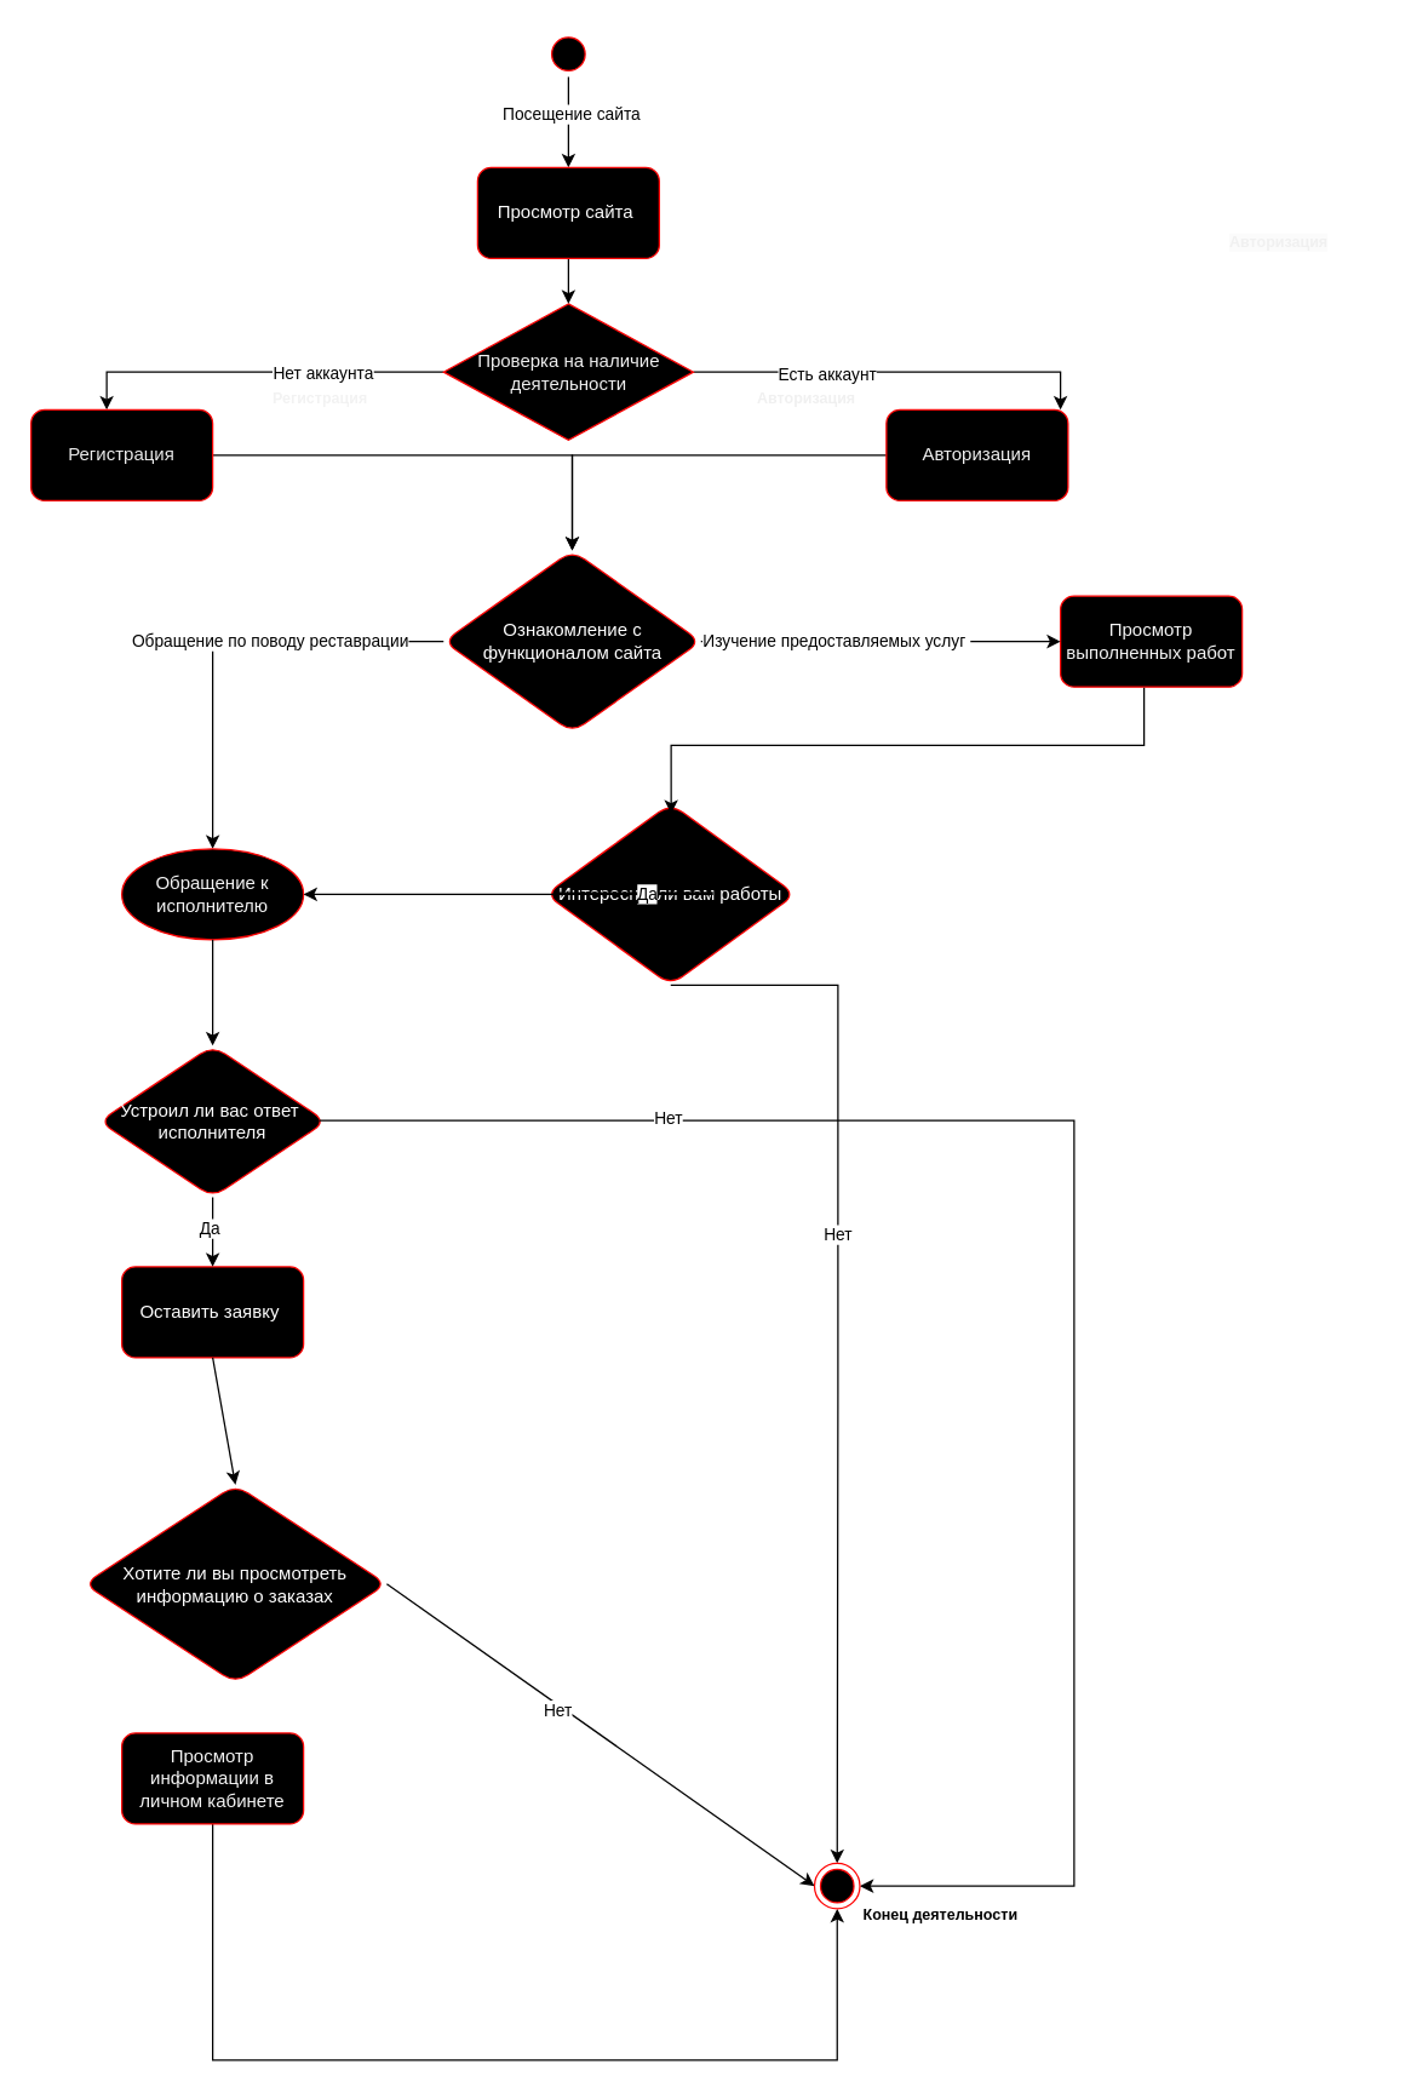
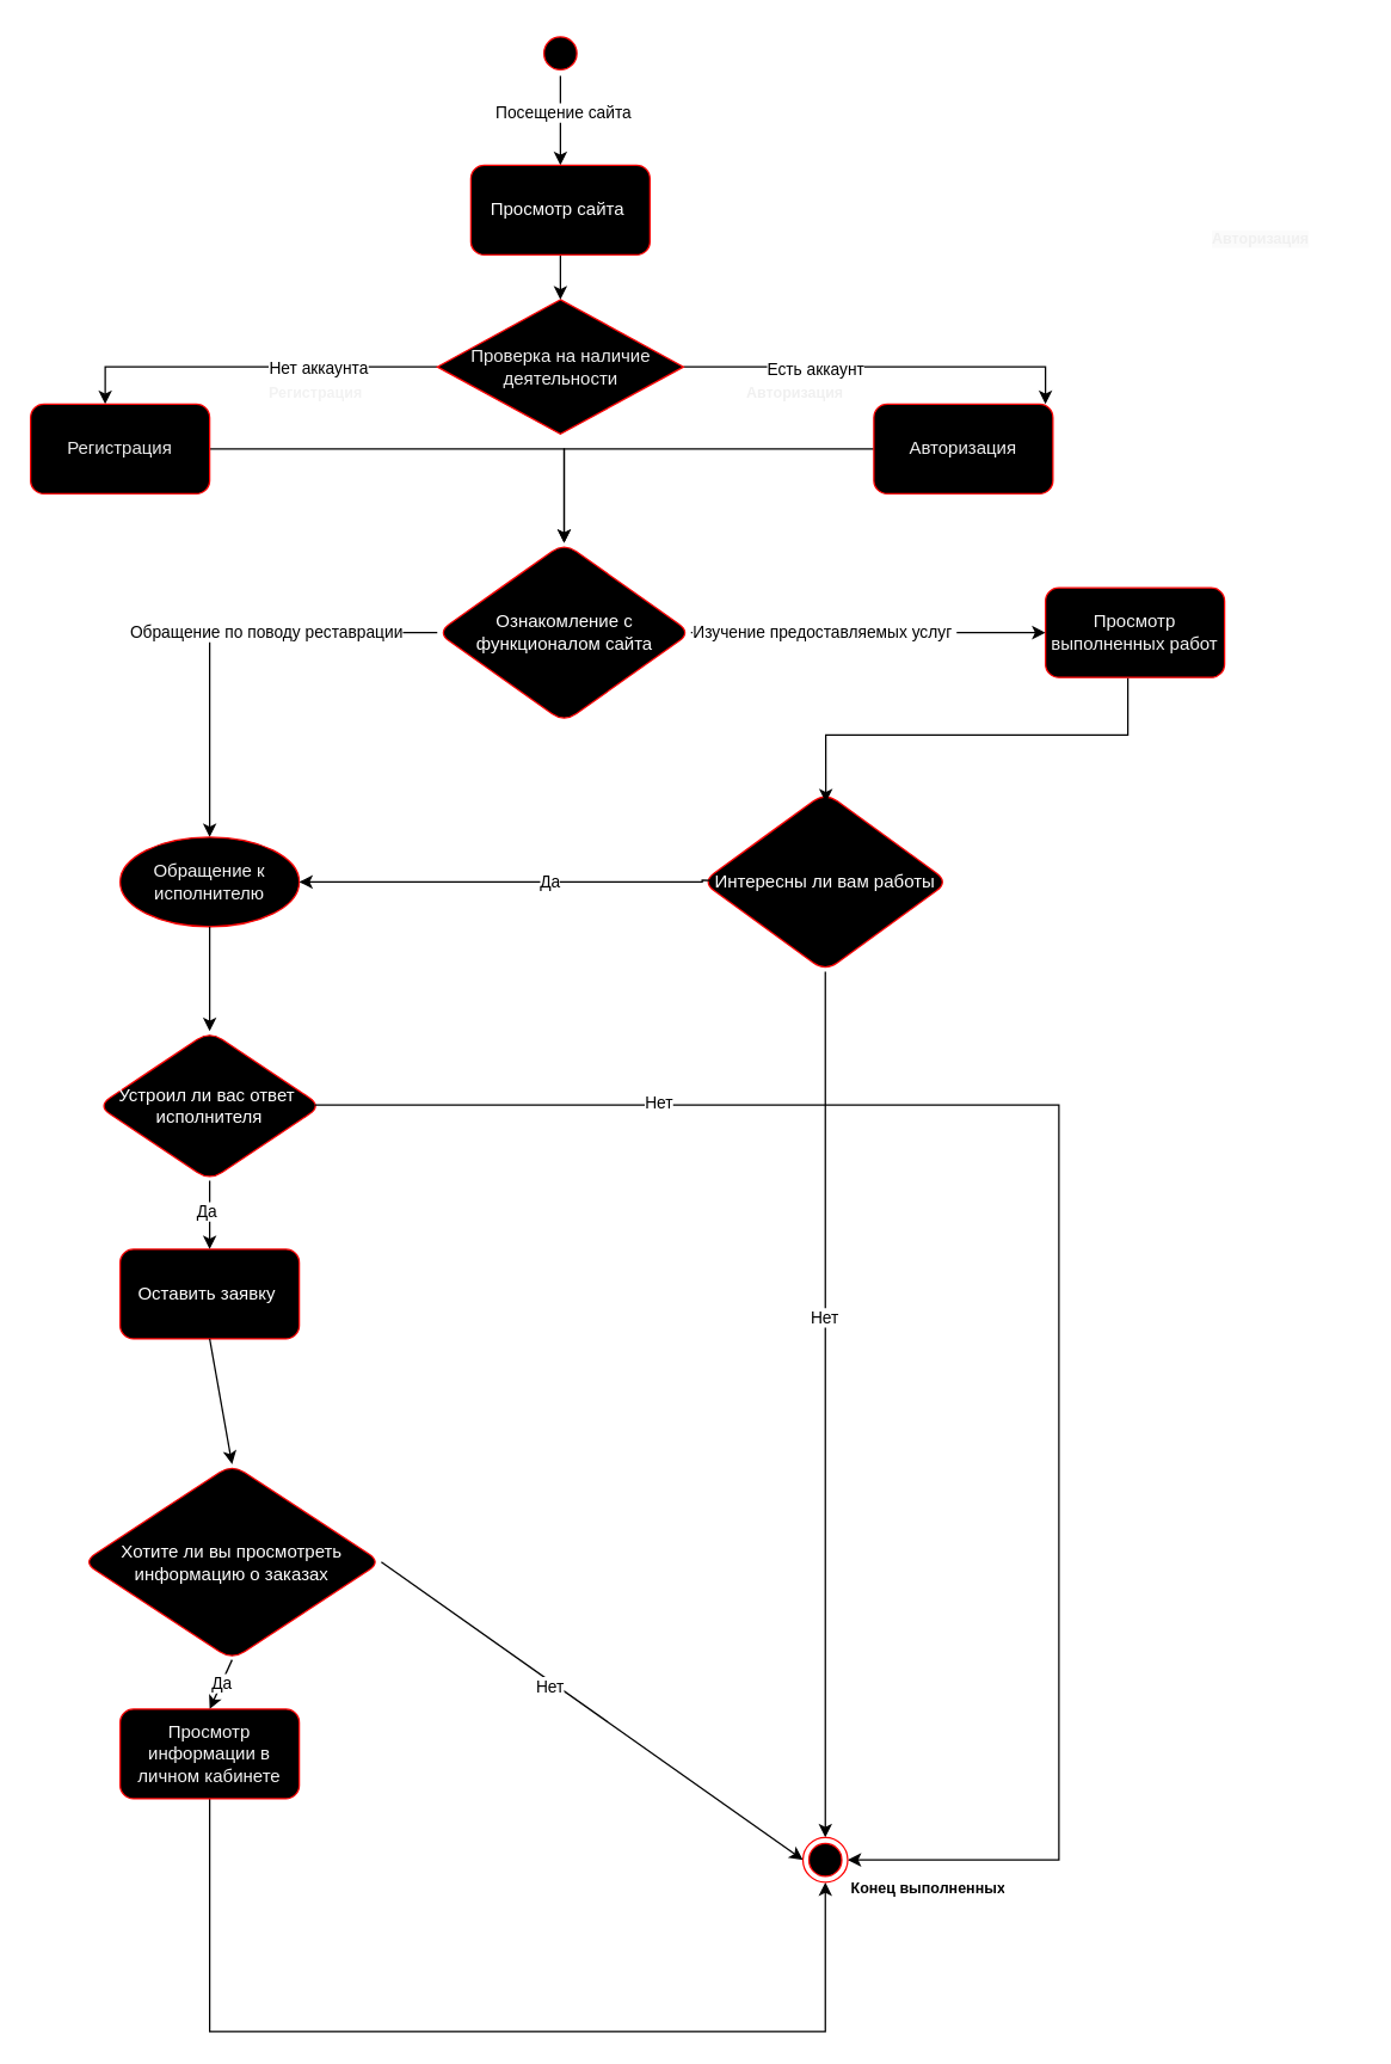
  <mxCell id="0" />
  <mxCell id="1" parent="0" />
  <mxCell id="2" value="" style="edgeStyle=orthogonalEdgeStyle;rounded=0;orthogonalLoop=1;jettySize=auto;html=1;entryX=0.5;entryY=0;entryDx=0;entryDy=0;exitX=0.5;exitY=1;exitDx=0;exitDy=0;" parent="1" source="4" target="19" edge="1"><mxGeometry relative="1" as="geometry"><mxPoint x="375" y="160" as="sourcePoint" /><mxPoint x="375" y="220" as="targetPoint" /></mxGeometry></mxCell>
  <mxCell id="3" value="Посещение сайта" style="edgeLabel;html=1;align=center;verticalAlign=middle;resizable=0;points=[];" parent="2" vertex="1" connectable="0"><mxGeometry x="-0.193" y="1" relative="1" as="geometry"><mxPoint as="offset" /></mxGeometry></mxCell>
  <mxCell id="4" value="" style="ellipse;shape=startState;fillColor=#000000;strokeColor=#ff0000;" parent="1" vertex="1"><mxGeometry x="360" y="20" width="30" height="30" as="geometry" /></mxCell>
  <mxCell id="5" value="&lt;h1&gt;&lt;br&gt;&lt;/h1&gt;" style="text;html=1;strokeColor=none;fillColor=none;spacing=5;spacingTop=-20;whiteSpace=wrap;overflow=hidden;rounded=0;" parent="1" vertex="1"><mxGeometry x="390" y="130" width="100" height="40" as="geometry" /></mxCell>
  <mxCell id="6" value="" style="edgeStyle=orthogonalEdgeStyle;rounded=0;orthogonalLoop=1;jettySize=auto;html=1;" parent="1" source="10" target="12" edge="1"><mxGeometry relative="1" as="geometry"><Array as="points"><mxPoint x="700" y="245" /></Array></mxGeometry></mxCell>
  <mxCell id="7" value="Есть аккаунт" style="edgeLabel;html=1;align=center;verticalAlign=middle;resizable=0;points=[];" parent="6" vertex="1" connectable="0"><mxGeometry x="-0.339" y="-1" relative="1" as="geometry"><mxPoint as="offset" /></mxGeometry></mxCell>
  <mxCell id="8" value="" style="edgeStyle=orthogonalEdgeStyle;rounded=0;orthogonalLoop=1;jettySize=auto;html=1;" parent="1" source="10" target="14" edge="1"><mxGeometry relative="1" as="geometry"><Array as="points"><mxPoint x="70" y="245" /></Array></mxGeometry></mxCell>
  <mxCell id="9" value="Нет аккаунта" style="edgeLabel;html=1;align=center;verticalAlign=middle;resizable=0;points=[];" parent="8" vertex="1" connectable="0"><mxGeometry x="-0.352" relative="1" as="geometry"><mxPoint as="offset" /></mxGeometry></mxCell>
  <mxCell id="10" value="&lt;font color=&quot;#f0f0f0&quot;&gt;Проверка на наличие деятельности&lt;/font&gt;" style="rhombus;whiteSpace=wrap;html=1;fillColor=#000000;strokeColor=#ff0000;" parent="1" vertex="1"><mxGeometry x="292.5" y="200" width="165" height="90" as="geometry" /></mxCell>
  <mxCell id="11" value="" style="edgeStyle=orthogonalEdgeStyle;rounded=0;orthogonalLoop=1;jettySize=auto;html=1;entryX=0.5;entryY=0;entryDx=0;entryDy=0;" parent="1" source="12" target="22" edge="1"><mxGeometry relative="1" as="geometry"><mxPoint x="360" y="560" as="targetPoint" /></mxGeometry></mxCell>
  <mxCell id="12" value="&lt;font color=&quot;#f0f0f0&quot;&gt;Авторизация&lt;br&gt;&lt;/font&gt;" style="rounded=1;whiteSpace=wrap;html=1;fillColor=#000000;strokeColor=#ff0000;" parent="1" vertex="1"><mxGeometry x="585" y="270" width="120" height="60" as="geometry" /></mxCell>
  <mxCell id="13" value="" style="edgeStyle=orthogonalEdgeStyle;rounded=0;orthogonalLoop=1;jettySize=auto;html=1;" parent="1" source="14" target="22" edge="1"><mxGeometry relative="1" as="geometry" /></mxCell>
  <mxCell id="14" value="&lt;font color=&quot;#ebebeb&quot;&gt;Регистрация&lt;/font&gt;" style="rounded=1;whiteSpace=wrap;html=1;fillColor=#000000;strokeColor=#ff0000;" parent="1" vertex="1"><mxGeometry x="20" y="270" width="120" height="60" as="geometry" /></mxCell>
  <mxCell id="15" value="&lt;h1 style=&quot;font-size: 10px;&quot;&gt;&lt;font color=&quot;#f2f2f2&quot;&gt;Регистрация&amp;nbsp;&lt;/font&gt;&lt;/h1&gt;" style="text;html=1;strokeColor=none;fillColor=none;spacing=5;spacingTop=-20;whiteSpace=wrap;overflow=hidden;rounded=0;" parent="1" vertex="1"><mxGeometry x="175" y="260" width="80" height="10" as="geometry" /></mxCell>
  <mxCell id="16" value="&lt;h1 style=&quot;border-color: var(--border-color); font-size: 10px;&quot;&gt;&lt;font style=&quot;border-color: var(--border-color);&quot; color=&quot;#f0f0f0&quot;&gt;Авторизация&lt;/font&gt;&lt;/h1&gt;" style="text;html=1;strokeColor=none;fillColor=none;spacing=5;spacingTop=-20;whiteSpace=wrap;overflow=hidden;rounded=0;" parent="1" vertex="1"><mxGeometry x="495" y="260" width="80" height="20" as="geometry" /></mxCell>
  <mxCell id="17" value="&lt;h1 style=&quot;border-color: var(--border-color); color: rgb(0, 0, 0); font-family: Helvetica; font-style: normal; font-variant-ligatures: normal; font-variant-caps: normal; letter-spacing: normal; orphans: 2; text-align: left; text-indent: 0px; text-transform: none; widows: 2; word-spacing: 0px; -webkit-text-stroke-width: 0px; background-color: rgb(251, 251, 251); text-decoration-thickness: initial; text-decoration-style: initial; text-decoration-color: initial; font-size: 10px;&quot;&gt;&lt;font color=&quot;#f0f0f0&quot; style=&quot;border-color: var(--border-color);&quot;&gt;Авторизация&lt;/font&gt;&lt;/h1&gt;" style="text;whiteSpace=wrap;html=1;" parent="1" vertex="1"><mxGeometry x="810" y="140" width="100" height="50" as="geometry" /></mxCell>
  <mxCell id="18" value="" style="edgeStyle=orthogonalEdgeStyle;rounded=0;orthogonalLoop=1;jettySize=auto;html=1;" parent="1" source="19" target="10" edge="1"><mxGeometry relative="1" as="geometry" /></mxCell>
  <mxCell id="19" value="&lt;font color=&quot;#fcfcfc&quot;&gt;Просмотр сайта&amp;nbsp;&lt;/font&gt;" style="rounded=1;whiteSpace=wrap;html=1;fillColor=#000000;strokeColor=#ff0000;" parent="1" vertex="1"><mxGeometry x="315" y="110" width="120" height="60" as="geometry" /></mxCell>
  <mxCell id="20" value="" style="edgeStyle=orthogonalEdgeStyle;rounded=0;orthogonalLoop=1;jettySize=auto;html=1;" parent="1" source="22" target="23" edge="1"><mxGeometry relative="1" as="geometry" /></mxCell>
  <mxCell id="21" value="Обращение по поводу реставрации" style="edgeLabel;html=1;align=center;verticalAlign=middle;resizable=0;points=[];" parent="20" vertex="1" connectable="0"><mxGeometry x="-0.204" y="-1" relative="1" as="geometry"><mxPoint as="offset" /></mxGeometry></mxCell>
  <mxCell id="22" value="&lt;font color=&quot;#ffffff&quot;&gt;Ознакомление с функционалом сайта&lt;/font&gt;" style="rhombus;whiteSpace=wrap;html=1;fillColor=#000000;strokeColor=#ff0000;rounded=1;" parent="1" vertex="1"><mxGeometry x="292.5" y="363" width="170" height="120" as="geometry" /></mxCell>
  <mxCell id="23" value="&lt;font color=&quot;#f5f5f5&quot;&gt;Обращение к исполнителю&lt;/font&gt;" style="ellipse;whiteSpace=wrap;html=1;fillColor=#000000;strokeColor=#ff0000;" parent="1" vertex="1"><mxGeometry x="80" y="560" width="120" height="60" as="geometry" /></mxCell>
  <mxCell id="24" value="&lt;font color=&quot;#ffffff&quot;&gt;Оставить заявку&amp;nbsp;&lt;/font&gt;" style="whiteSpace=wrap;html=1;fillColor=#000000;strokeColor=#ff0000;rounded=1;" parent="1" vertex="1"><mxGeometry x="80" y="836" width="120" height="60" as="geometry" /></mxCell>
  <mxCell id="25" value="&lt;font color=&quot;#f5f5f5&quot;&gt;Просмотр выполненных работ&lt;/font&gt;" style="whiteSpace=wrap;html=1;fillColor=#000000;strokeColor=#ff0000;rounded=1;" parent="1" vertex="1"><mxGeometry x="700" y="393" width="120" height="60" as="geometry" /></mxCell>
  <mxCell id="26" value="" style="endArrow=classic;html=1;rounded=0;exitX=1;exitY=0.5;exitDx=0;exitDy=0;entryX=0;entryY=0.5;entryDx=0;entryDy=0;" parent="1" source="22" target="25" edge="1"><mxGeometry width="50" height="50" relative="1" as="geometry"><mxPoint x="460" y="730" as="sourcePoint" /><mxPoint x="510" y="680" as="targetPoint" /></mxGeometry></mxCell>
  <mxCell id="27" value="Изучение предоставляемых услуг&amp;nbsp;" style="edgeLabel;html=1;align=center;verticalAlign=middle;resizable=0;points=[];" parent="26" vertex="1" connectable="0"><mxGeometry x="-0.25" y="1" relative="1" as="geometry"><mxPoint as="offset" /></mxGeometry></mxCell>
  <mxCell id="28" style="edgeStyle=orthogonalEdgeStyle;rounded=0;orthogonalLoop=1;jettySize=auto;html=1;exitX=0.5;exitY=1;exitDx=0;exitDy=0;entryX=0.5;entryY=1;entryDx=0;entryDy=0;" parent="1" source="29" target="49" edge="1"><mxGeometry relative="1" as="geometry"><mxPoint x="480" y="1380" as="targetPoint" /><Array as="points"><mxPoint x="140" y="1360" /><mxPoint x="553" y="1360" /></Array></mxGeometry></mxCell>
  <mxCell id="29" value="&lt;font color=&quot;#f5f5f5&quot;&gt;Просмотр информации в личном кабинете&lt;/font&gt;" style="whiteSpace=wrap;html=1;fillColor=#000000;strokeColor=#ff0000;rounded=1;" parent="1" vertex="1"><mxGeometry x="80" y="1144" width="120" height="60" as="geometry" /></mxCell>
- <mxCell id="30" value="&lt;font color=&quot;#ffffff&quot;&gt;Интересны ли вам работы&lt;/font&gt;" style="rhombus;whiteSpace=wrap;html=1;fillColor=#000000;strokeColor=#ff0000;rounded=1;" parent="1" vertex="1"><mxGeometry x="360" y="530" width="165" height="120" as="geometry" /></mxCell>
+ <mxCell id="30" value="&lt;font color=&quot;#ffffff&quot;&gt;Интересны ли вам работы&lt;/font&gt;" style="rhombus;whiteSpace=wrap;html=1;fillColor=#000000;strokeColor=#ff0000;rounded=1;" parent="1" vertex="1"><mxGeometry x="470" y="530" width="165" height="120" as="geometry" /></mxCell>
  <mxCell id="31" value="" style="edgeStyle=orthogonalEdgeStyle;rounded=0;orthogonalLoop=1;jettySize=auto;html=1;exitX=0.46;exitY=1.009;exitDx=0;exitDy=0;exitPerimeter=0;entryX=0.502;entryY=0.056;entryDx=0;entryDy=0;entryPerimeter=0;" parent="1" source="25" target="30" edge="1"><mxGeometry relative="1" as="geometry"><mxPoint x="840" y="590" as="sourcePoint" /><mxPoint x="840" y="710" as="targetPoint" /></mxGeometry></mxCell>
  <mxCell id="32" value="" style="edgeStyle=orthogonalEdgeStyle;rounded=0;orthogonalLoop=1;jettySize=auto;html=1;exitX=0.5;exitY=1;exitDx=0;exitDy=0;entryX=0.5;entryY=0;entryDx=0;entryDy=0;" parent="1" source="30" target="49" edge="1"><mxGeometry relative="1" as="geometry"><mxPoint x="850" y="580" as="sourcePoint" /><mxPoint x="730" y="770" as="targetPoint" /><Array as="points"><mxPoint x="553" y="920" /><mxPoint x="553" y="920" /></Array></mxGeometry></mxCell>
  <mxCell id="33" value="Нет" style="edgeLabel;html=1;align=center;verticalAlign=middle;resizable=0;points=[];" parent="32" vertex="1" connectable="0"><mxGeometry x="-0.204" y="-1" relative="1" as="geometry"><mxPoint as="offset" /></mxGeometry></mxCell>
  <mxCell id="34" value="" style="edgeStyle=orthogonalEdgeStyle;rounded=0;orthogonalLoop=1;jettySize=auto;html=1;exitX=0.036;exitY=0.491;exitDx=0;exitDy=0;exitPerimeter=0;entryX=1;entryY=0.5;entryDx=0;entryDy=0;" parent="1" source="30" target="23" edge="1"><mxGeometry relative="1" as="geometry"><mxPoint x="395" y="650" as="sourcePoint" /><mxPoint x="395" y="770" as="targetPoint" /><Array as="points"><mxPoint x="470" y="589" /><mxPoint x="470" y="590" /></Array></mxGeometry></mxCell>
  <mxCell id="35" value="Да" style="edgeLabel;html=1;align=center;verticalAlign=middle;resizable=0;points=[];" parent="34" vertex="1" connectable="0"><mxGeometry x="-0.204" y="-1" relative="1" as="geometry"><mxPoint as="offset" /></mxGeometry></mxCell>
  <mxCell id="36" value="&lt;font color=&quot;#ffffff&quot;&gt;Устроил ли вас ответ&amp;nbsp; исполнителя&lt;/font&gt;" style="rhombus;whiteSpace=wrap;html=1;fillColor=#000000;strokeColor=#ff0000;rounded=1;" parent="1" vertex="1"><mxGeometry x="65" y="690" width="150" height="100" as="geometry" /></mxCell>
  <mxCell id="37" value="" style="edgeStyle=orthogonalEdgeStyle;rounded=0;orthogonalLoop=1;jettySize=auto;html=1;exitX=0.5;exitY=1;exitDx=0;exitDy=0;entryX=0.5;entryY=0;entryDx=0;entryDy=0;" parent="1" source="23" target="36" edge="1"><mxGeometry relative="1" as="geometry"><mxPoint x="160" y="830" as="sourcePoint" /><mxPoint x="365" y="840" as="targetPoint" /></mxGeometry></mxCell>
  <mxCell id="38" value="" style="edgeStyle=orthogonalEdgeStyle;rounded=0;orthogonalLoop=1;jettySize=auto;html=1;exitX=0.5;exitY=1;exitDx=0;exitDy=0;entryX=0.5;entryY=0;entryDx=0;entryDy=0;" parent="1" source="36" target="24" edge="1"><mxGeometry relative="1" as="geometry"><mxPoint x="194.71" y="830" as="sourcePoint" /><mxPoint x="194.71" y="950" as="targetPoint" /></mxGeometry></mxCell>
  <mxCell id="39" value="Да" style="edgeLabel;html=1;align=center;verticalAlign=middle;resizable=0;points=[];" parent="38" vertex="1" connectable="0"><mxGeometry x="-0.132" y="-3" relative="1" as="geometry"><mxPoint as="offset" /></mxGeometry></mxCell>
  <mxCell id="40" value="" style="edgeStyle=orthogonalEdgeStyle;rounded=0;orthogonalLoop=1;jettySize=auto;html=1;exitX=0.969;exitY=0.493;exitDx=0;exitDy=0;exitPerimeter=0;entryX=1;entryY=0.5;entryDx=0;entryDy=0;" parent="1" source="36" target="49" edge="1"><mxGeometry relative="1" as="geometry"><mxPoint x="590" y="880" as="sourcePoint" /><mxPoint x="680" y="1280" as="targetPoint" /><Array as="points"><mxPoint x="709" y="739" /><mxPoint x="709" y="1245" /></Array></mxGeometry></mxCell>
  <mxCell id="41" value="Нет" style="edgeLabel;html=1;align=center;verticalAlign=middle;resizable=0;points=[];" parent="40" vertex="1" connectable="0"><mxGeometry x="-0.599" y="2" relative="1" as="geometry"><mxPoint as="offset" /></mxGeometry></mxCell>
  <mxCell id="42" value="&lt;font color=&quot;#ffffff&quot;&gt;Хотите ли вы просмотреть информацию о заказах&lt;/font&gt;" style="rhombus;whiteSpace=wrap;html=1;fillColor=#000000;strokeColor=#ff0000;rounded=1;" parent="1" vertex="1"><mxGeometry x="55" y="980" width="200" height="131" as="geometry" /></mxCell>
  <mxCell id="43" value="" style="endArrow=classic;html=1;rounded=0;exitX=0.5;exitY=1;exitDx=0;exitDy=0;entryX=0.5;entryY=0;entryDx=0;entryDy=0;" parent="1" source="24" target="42" edge="1"><mxGeometry width="50" height="50" relative="1" as="geometry"><mxPoint x="220" y="1160" as="sourcePoint" /><mxPoint x="370" y="1160" as="targetPoint" /></mxGeometry></mxCell>
- <mxCell id="46" value="&lt;h1&gt;&lt;font style=&quot;font-size: 10px;&quot;&gt;Конец деятельности&lt;/font&gt;&lt;/h1&gt;" style="text;html=1;strokeColor=none;fillColor=none;spacing=5;spacingTop=-20;whiteSpace=wrap;overflow=hidden;rounded=0;" parent="1" vertex="1"><mxGeometry x="565" y="1240" width="135" height="35" as="geometry" /></mxCell>
+ <mxCell id="44" value="" style="endArrow=classic;html=1;rounded=0;exitX=0.5;exitY=1;exitDx=0;exitDy=0;entryX=0.5;entryY=0;entryDx=0;entryDy=0;" parent="1" source="42" target="29" edge="1"><mxGeometry width="50" height="50" relative="1" as="geometry"><mxPoint x="120" y="1150" as="sourcePoint" /><mxPoint x="270" y="1150" as="targetPoint" /></mxGeometry></mxCell>
+ <mxCell id="45" value="Да" style="edgeLabel;html=1;align=center;verticalAlign=middle;resizable=0;points=[];" parent="44" vertex="1" connectable="0"><mxGeometry x="-0.083" y="-1" relative="1" as="geometry"><mxPoint as="offset" /></mxGeometry></mxCell>
+ <mxCell id="46" value="&lt;h1&gt;&lt;font style=&quot;font-size: 10px;&quot;&gt;Конец выполненных&lt;/font&gt;&lt;/h1&gt;" style="text;html=1;strokeColor=none;fillColor=none;spacing=5;spacingTop=-20;whiteSpace=wrap;overflow=hidden;rounded=0;" parent="1" vertex="1"><mxGeometry x="565" y="1240" width="135" height="35" as="geometry" /></mxCell>
  <mxCell id="47" value="" style="endArrow=classic;html=1;rounded=0;exitX=1;exitY=0.5;exitDx=0;exitDy=0;entryX=0;entryY=0.5;entryDx=0;entryDy=0;" parent="1" source="42" target="49" edge="1"><mxGeometry width="50" height="50" relative="1" as="geometry"><mxPoint x="435" y="1085" as="sourcePoint" /><mxPoint x="730" y="1206.5" as="targetPoint" /></mxGeometry></mxCell>
  <mxCell id="48" value="Нет" style="edgeLabel;html=1;align=center;verticalAlign=middle;resizable=0;points=[];" parent="47" vertex="1" connectable="0"><mxGeometry x="-0.19" y="-3" relative="1" as="geometry"><mxPoint as="offset" /></mxGeometry></mxCell>
  <mxCell id="49" value="" style="ellipse;html=1;shape=endState;fillColor=#000000;strokeColor=#ff0000;" parent="1" vertex="1"><mxGeometry x="537.5" y="1230" width="30" height="30" as="geometry" /></mxCell>
